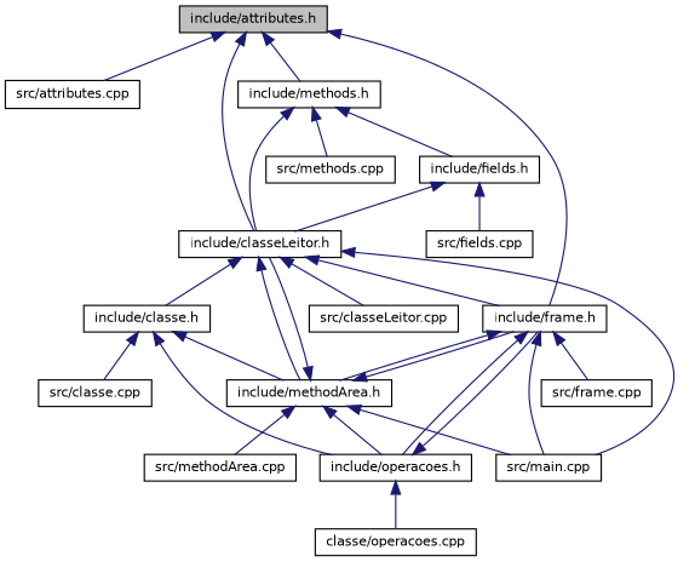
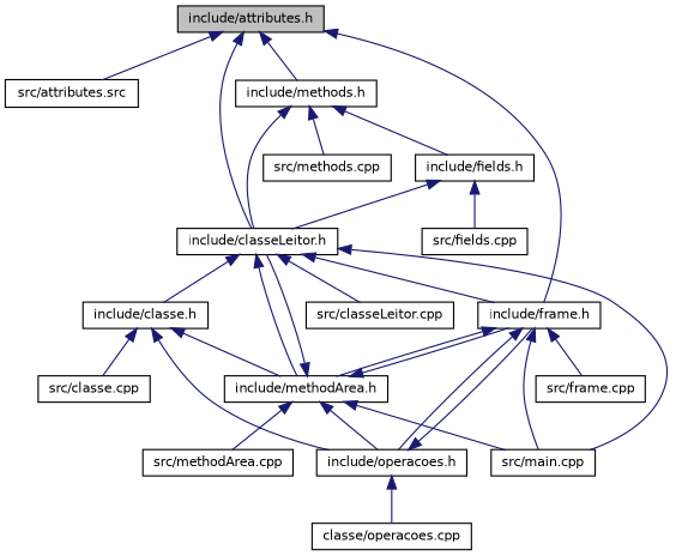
  digraph {
    node [color=black fillcolor=white fontname=Helvetica fontsize=10 shape=record style=filled]
    edge [color=midnightblue dir=back fontname=Helvetica fontsize=10 labelfontname=Helvetica labelfontsize=10 style=solid]
    n1 [fillcolor=grey75 fontcolor=black height=0.2 label="include/attributes.h" width=0.4]
-   n2 [height=0.2 label="src/attributes.cpp" width=0.4]
+   n2 [height=0.2 label="src/attributes.src" width=0.4]
    n3 [height=0.2 label="include/classeLeitor.h" width=0.4]
    n4 [height=0.2 label="include/frame.h" width=0.4]
    n5 [height=0.2 label="include/methods.h" width=0.4]
    n6 [height=0.2 label="src/classeLeitor.cpp" width=0.4]
    n7 [height=0.2 label="src/main.cpp" width=0.4]
    n8 [height=0.2 label="include/classe.h" width=0.4]
    n9 [height=0.2 label="include/methodArea.h" width=0.4]
    n10 [height=0.2 label="include/operacoes.h" width=0.4]
    n11 [height=0.2 label="src/frame.cpp" width=0.4]
    n12 [height=0.2 label="include/fields.h" width=0.4]
    n13 [height=0.2 label="src/fields.cpp" width=0.4]
    n14 [height=0.2 label="src/methods.cpp" width=0.4]
    n15 [height=0.2 label="src/classe.cpp" width=0.4]
    n16 [height=0.2 label="src/methodArea.cpp" width=0.4]
    n17 [height=0.2 label="classe/operacoes.cpp" width=0.4]
    n1 -> n2
    n1 -> n3
    n1 -> n4
    n1 -> n5
    n3 -> n4
    n3 -> n6
    n3 -> n7
    n3 -> n8
    n3 -> n9
    n4 -> n7
    n4 -> n9
    n4 -> n10
    n4 -> n11
    n5 -> n3
    n5 -> n12
    n5 -> n14
    n8 -> n9
    n8 -> n10
    n8 -> n15
    n9 -> n3
    n9 -> n4
    n9 -> n7
    n9 -> n10
    n9 -> n16
    n10 -> n4
    n10 -> n17
    n12 -> n3
    n12 -> n13
  }
